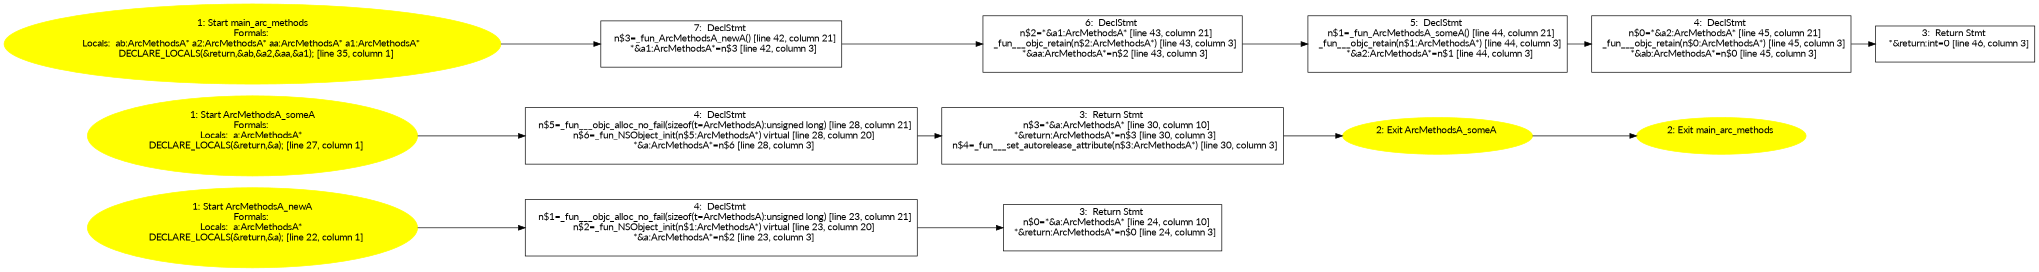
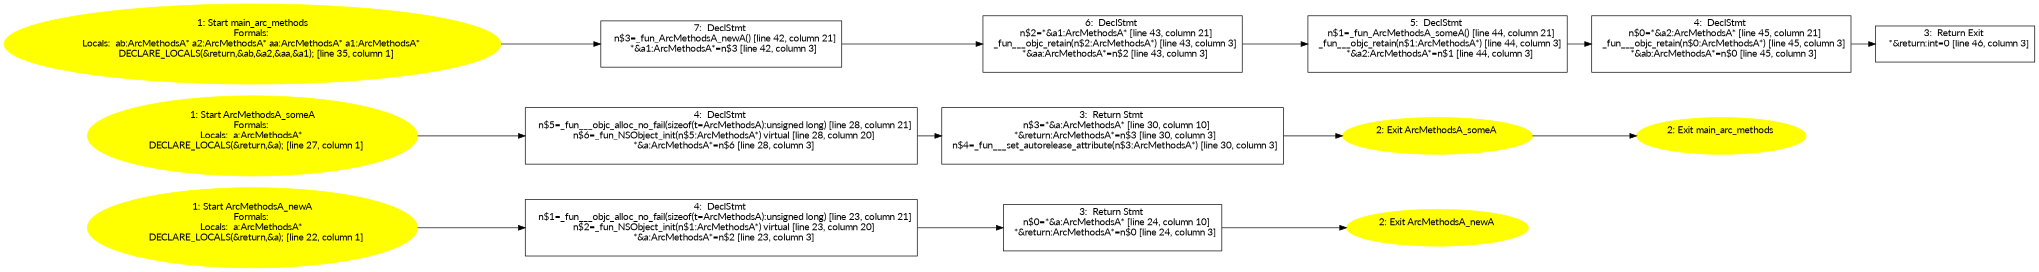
  digraph {
    fontname=Lato
    rankdir=LR
    node [fontname=Lato shape=box]
    edge [fontname=Lato]
    n1 [color=yellow label="1: Start ArcMethodsA_newA\nFormals: \nLocals:  a:ArcMethodsA* \n   DECLARE_LOCALS(&return,&a); [line 22, column 1]\n " style=filled shape=""]
    n2 [label="4:  DeclStmt \n   n$1=_fun___objc_alloc_no_fail(sizeof(t=ArcMethodsA):unsigned long) [line 23, column 21]\n  n$2=_fun_NSObject_init(n$1:ArcMethodsA*) virtual [line 23, column 20]\n  *&a:ArcMethodsA*=n$2 [line 23, column 3]\n "]
    n3 [label="3:  Return Stmt \n   n$0=*&a:ArcMethodsA* [line 24, column 10]\n  *&return:ArcMethodsA*=n$0 [line 24, column 3]\n "]
+   n4 [color=yellow label="2: Exit ArcMethodsA_newA \n  " style=filled shape=""]
    n5 [color=yellow label="1: Start ArcMethodsA_someA\nFormals: \nLocals:  a:ArcMethodsA* \n   DECLARE_LOCALS(&return,&a); [line 27, column 1]\n " style=filled shape=""]
    n6 [label="4:  DeclStmt \n   n$5=_fun___objc_alloc_no_fail(sizeof(t=ArcMethodsA):unsigned long) [line 28, column 21]\n  n$6=_fun_NSObject_init(n$5:ArcMethodsA*) virtual [line 28, column 20]\n  *&a:ArcMethodsA*=n$6 [line 28, column 3]\n "]
    n7 [label="3:  Return Stmt \n   n$3=*&a:ArcMethodsA* [line 30, column 10]\n  *&return:ArcMethodsA*=n$3 [line 30, column 3]\n  n$4=_fun___set_autorelease_attribute(n$3:ArcMethodsA*) [line 30, column 3]\n "]
    n8 [color=yellow label="2: Exit ArcMethodsA_someA \n  " style=filled shape=""]
    n9 [color=yellow label="2: Exit main_arc_methods \n  " style=filled shape=""]
    n10 [color=yellow label="1: Start main_arc_methods\nFormals: \nLocals:  ab:ArcMethodsA* a2:ArcMethodsA* aa:ArcMethodsA* a1:ArcMethodsA* \n   DECLARE_LOCALS(&return,&ab,&a2,&aa,&a1); [line 35, column 1]\n " style=filled shape=""]
    n11 [label="7:  DeclStmt \n   n$3=_fun_ArcMethodsA_newA() [line 42, column 21]\n  *&a1:ArcMethodsA*=n$3 [line 42, column 3]\n "]
    n12 [label="6:  DeclStmt \n   n$2=*&a1:ArcMethodsA* [line 43, column 21]\n  _fun___objc_retain(n$2:ArcMethodsA*) [line 43, column 3]\n  *&aa:ArcMethodsA*=n$2 [line 43, column 3]\n "]
    n13 [label="5:  DeclStmt \n   n$1=_fun_ArcMethodsA_someA() [line 44, column 21]\n  _fun___objc_retain(n$1:ArcMethodsA*) [line 44, column 3]\n  *&a2:ArcMethodsA*=n$1 [line 44, column 3]\n "]
-   n14 [label="3:  Return Stmt \n   *&return:int=0 [line 46, column 3]\n "]
+   n14 [label="3:  Return Exit \n   *&return:int=0 [line 46, column 3]\n "]
    n15 [label="4:  DeclStmt \n   n$0=*&a2:ArcMethodsA* [line 45, column 21]\n  _fun___objc_retain(n$0:ArcMethodsA*) [line 45, column 3]\n  *&ab:ArcMethodsA*=n$0 [line 45, column 3]\n "]
    n1 -> n2
    n2 -> n3
+   n3 -> n4
    n5 -> n6
    n6 -> n7
    n7 -> n8
    n8 -> n9
    n10 -> n11
    n11 -> n12
    n12 -> n13
    n13 -> n15
    n15 -> n14
  }
